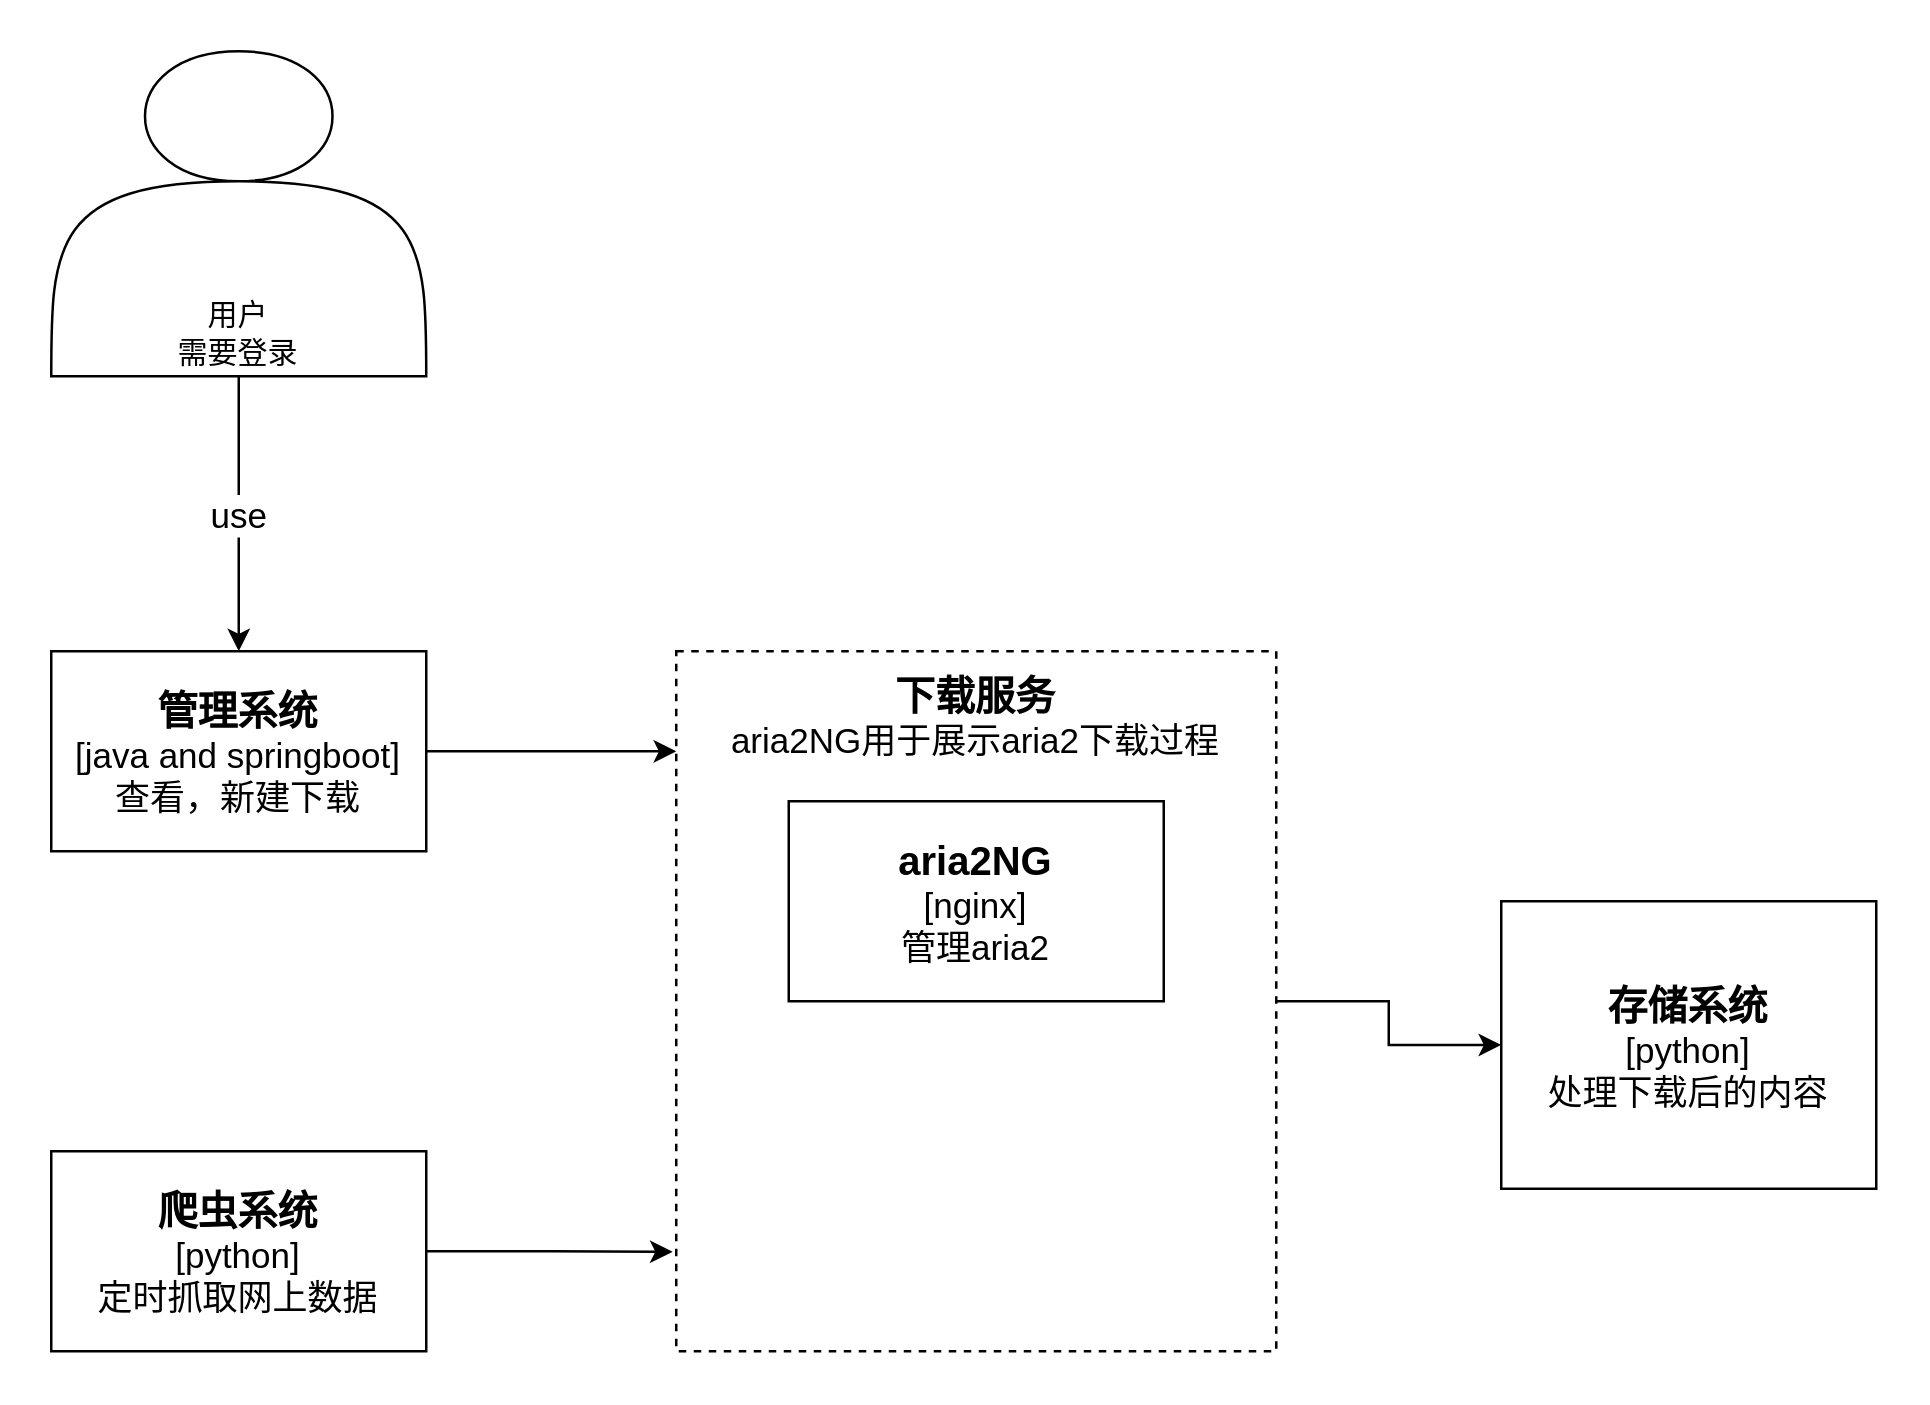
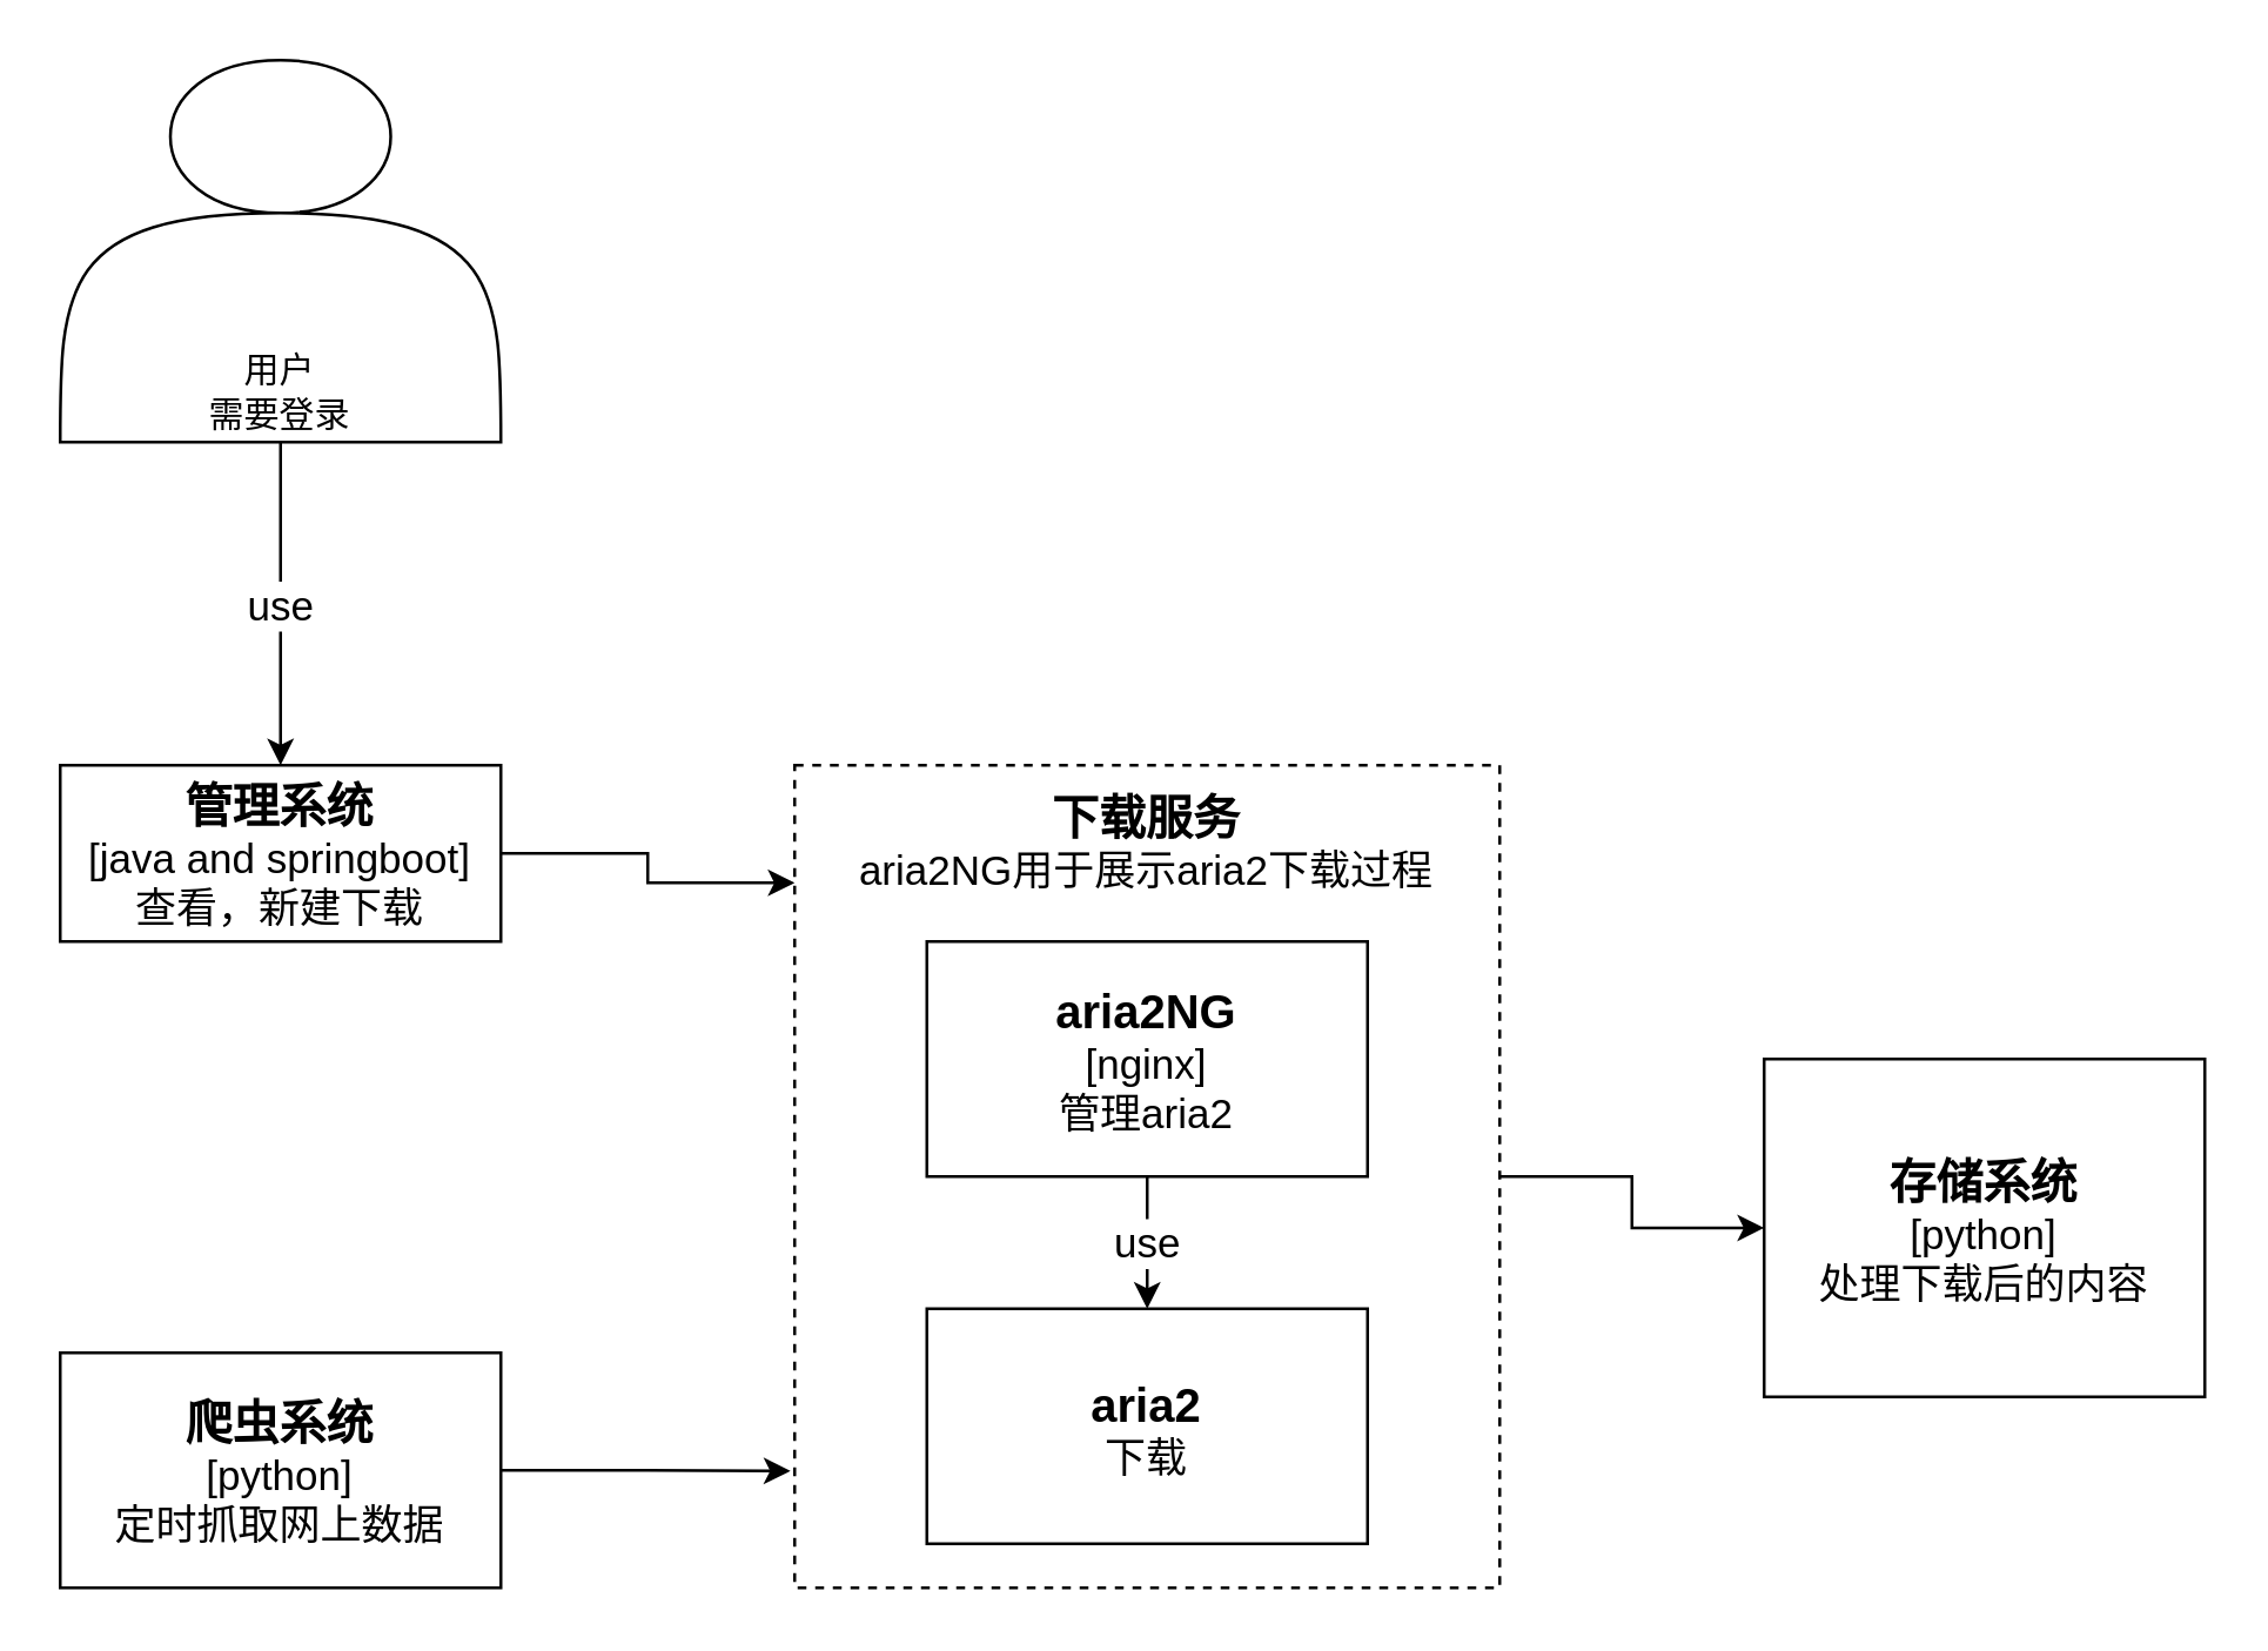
  <mxCell id="0" />
  <mxCell id="1" parent="0" />
  <mxCell id="2" value="use" style="edgeStyle=orthogonalEdgeStyle;rounded=0;orthogonalLoop=1;jettySize=auto;html=1;exitX=0.5;exitY=1;exitDx=0;exitDy=0;entryX=0.5;entryY=0;entryDx=0;entryDy=0;fontSize=14;spacingTop=2;" edge="1" parent="1" source="3" target="5"><mxGeometry relative="1" as="geometry" /></mxCell>
  <mxCell id="3" value="用户&lt;br&gt;需要登录" style="shape=actor;whiteSpace=wrap;html=1;verticalAlign=bottom;spacingTop=2;" vertex="1" parent="1"><mxGeometry x="20" y="20" width="150" height="130" as="geometry" /></mxCell>
  <mxCell id="4" style="edgeStyle=orthogonalEdgeStyle;rounded=0;orthogonalLoop=1;jettySize=auto;html=1;entryX=0;entryY=0.143;entryDx=0;entryDy=0;entryPerimeter=0;fontSize=14;spacingTop=2;" edge="1" parent="1" source="5" target="9"><mxGeometry relative="1" as="geometry" /></mxCell>
- <mxCell id="5" value="&lt;font&gt;&lt;span style=&quot;font-weight: bold ; font-size: 16px&quot;&gt;管理系统&lt;/span&gt;&lt;br&gt;&lt;font style=&quot;font-size: 14px&quot;&gt;[java and springboot]&lt;br&gt;&lt;/font&gt;查看，新建下载&lt;br&gt;&lt;/font&gt;" style="rounded=0;whiteSpace=wrap;html=1;fontSize=14;verticalAlign=middle;spacingTop=2;" vertex="1" parent="1"><mxGeometry x="20" y="260" width="150" height="80" as="geometry" /></mxCell>
+ <mxCell id="5" value="&lt;font&gt;&lt;span style=&quot;font-weight: bold ; font-size: 16px&quot;&gt;管理系统&lt;/span&gt;&lt;br&gt;&lt;font style=&quot;font-size: 14px&quot;&gt;[java and springboot]&lt;br&gt;&lt;/font&gt;查看，新建下载&lt;br&gt;&lt;/font&gt;" style="rounded=0;whiteSpace=wrap;html=1;fontSize=14;verticalAlign=middle;spacingTop=2;" vertex="1" parent="1"><mxGeometry x="20" y="260" width="150" height="60" as="geometry" /></mxCell>
  <mxCell id="6" style="edgeStyle=orthogonalEdgeStyle;rounded=0;orthogonalLoop=1;jettySize=auto;html=1;exitX=1;exitY=0.5;exitDx=0;exitDy=0;entryX=-0.006;entryY=0.858;entryDx=0;entryDy=0;entryPerimeter=0;fontSize=14;spacingTop=2;" edge="1" parent="1" source="7" target="9"><mxGeometry relative="1" as="geometry" /></mxCell>
  <mxCell id="7" value="&lt;b&gt;&lt;font style=&quot;font-size: 16px&quot;&gt;爬虫系统&lt;/font&gt;&lt;/b&gt;&lt;br&gt;[python]&lt;br&gt;定时抓取网上数据" style="rounded=0;whiteSpace=wrap;html=1;fontSize=14;verticalAlign=middle;spacingTop=2;" vertex="1" parent="1"><mxGeometry x="20" y="460" width="150" height="80" as="geometry" /></mxCell>
  <mxCell id="8" value="" style="group;spacingTop=2;" vertex="1" connectable="0" parent="1"><mxGeometry x="270" y="260" width="240" height="280" as="geometry" /></mxCell>
  <mxCell id="9" value="&lt;font style=&quot;font-size: 16px&quot;&gt;&lt;b&gt;下载服务&lt;/b&gt;&lt;/font&gt;&lt;br&gt;aria2NG用于展示aria2下载过程" style="rounded=0;whiteSpace=wrap;html=1;fontSize=14;verticalAlign=top;dashed=1;spacingTop=2;" vertex="1" parent="8"><mxGeometry width="240" height="280" as="geometry" /></mxCell>
  <mxCell id="10" value="&lt;font&gt;&lt;b&gt;&lt;font style=&quot;font-size: 16px&quot;&gt;aria2NG&lt;/font&gt;&lt;/b&gt;&lt;br&gt;[nginx]&lt;br&gt;管理aria2&lt;br&gt;&lt;/font&gt;" style="rounded=0;whiteSpace=wrap;html=1;verticalAlign=middle;fontSize=14;spacingTop=2;" vertex="1" parent="8"><mxGeometry x="45" y="60" width="150" height="80" as="geometry" /></mxCell>
+ <mxCell id="11" value="&lt;font style=&quot;font-size: 16px&quot;&gt;&lt;b&gt;aria2&lt;br&gt;&lt;/b&gt;&lt;/font&gt;下载" style="rounded=0;whiteSpace=wrap;html=1;verticalAlign=middle;fontSize=14;spacingTop=2;" vertex="1" parent="8"><mxGeometry x="45" y="184.997" width="150" height="80" as="geometry" /></mxCell>
+ <mxCell id="12" value="use" style="edgeStyle=orthogonalEdgeStyle;rounded=0;orthogonalLoop=1;jettySize=auto;html=1;fontSize=14;spacingTop=2;" edge="1" parent="8" source="10" target="11"><mxGeometry relative="1" as="geometry" /></mxCell>
  <mxCell id="13" value="&lt;font&gt;&lt;span style=&quot;font-weight: bold ; font-size: 16px&quot;&gt;存储系统&lt;/span&gt;&lt;br&gt;&lt;font style=&quot;font-size: 14px&quot;&gt;[python]&lt;br&gt;&lt;/font&gt;处理下载后的内容&lt;br&gt;&lt;/font&gt;" style="rounded=0;whiteSpace=wrap;html=1;fontSize=14;verticalAlign=middle;spacingTop=2;" vertex="1" parent="1"><mxGeometry x="600" y="360" width="150" height="115" as="geometry" /></mxCell>
  <mxCell id="14" style="edgeStyle=orthogonalEdgeStyle;rounded=0;orthogonalLoop=1;jettySize=auto;html=1;exitX=1;exitY=0.5;exitDx=0;exitDy=0;entryX=0;entryY=0.5;entryDx=0;entryDy=0;fontSize=14;" edge="1" parent="1" source="9" target="13"><mxGeometry relative="1" as="geometry" /></mxCell>
